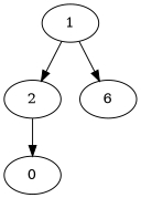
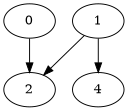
  digraph {
    edge [Weight=4]
    0 [Weight=15]
    2 [Weight=30]
    1 [Weight=20]
-   4 [Weight=18 label=6]
-   2 -> 0 [Weight=3]
+   4 [Weight=18]
+   0 -> 2 [Weight=3]
    1 -> 2
    1 -> 4
  }
